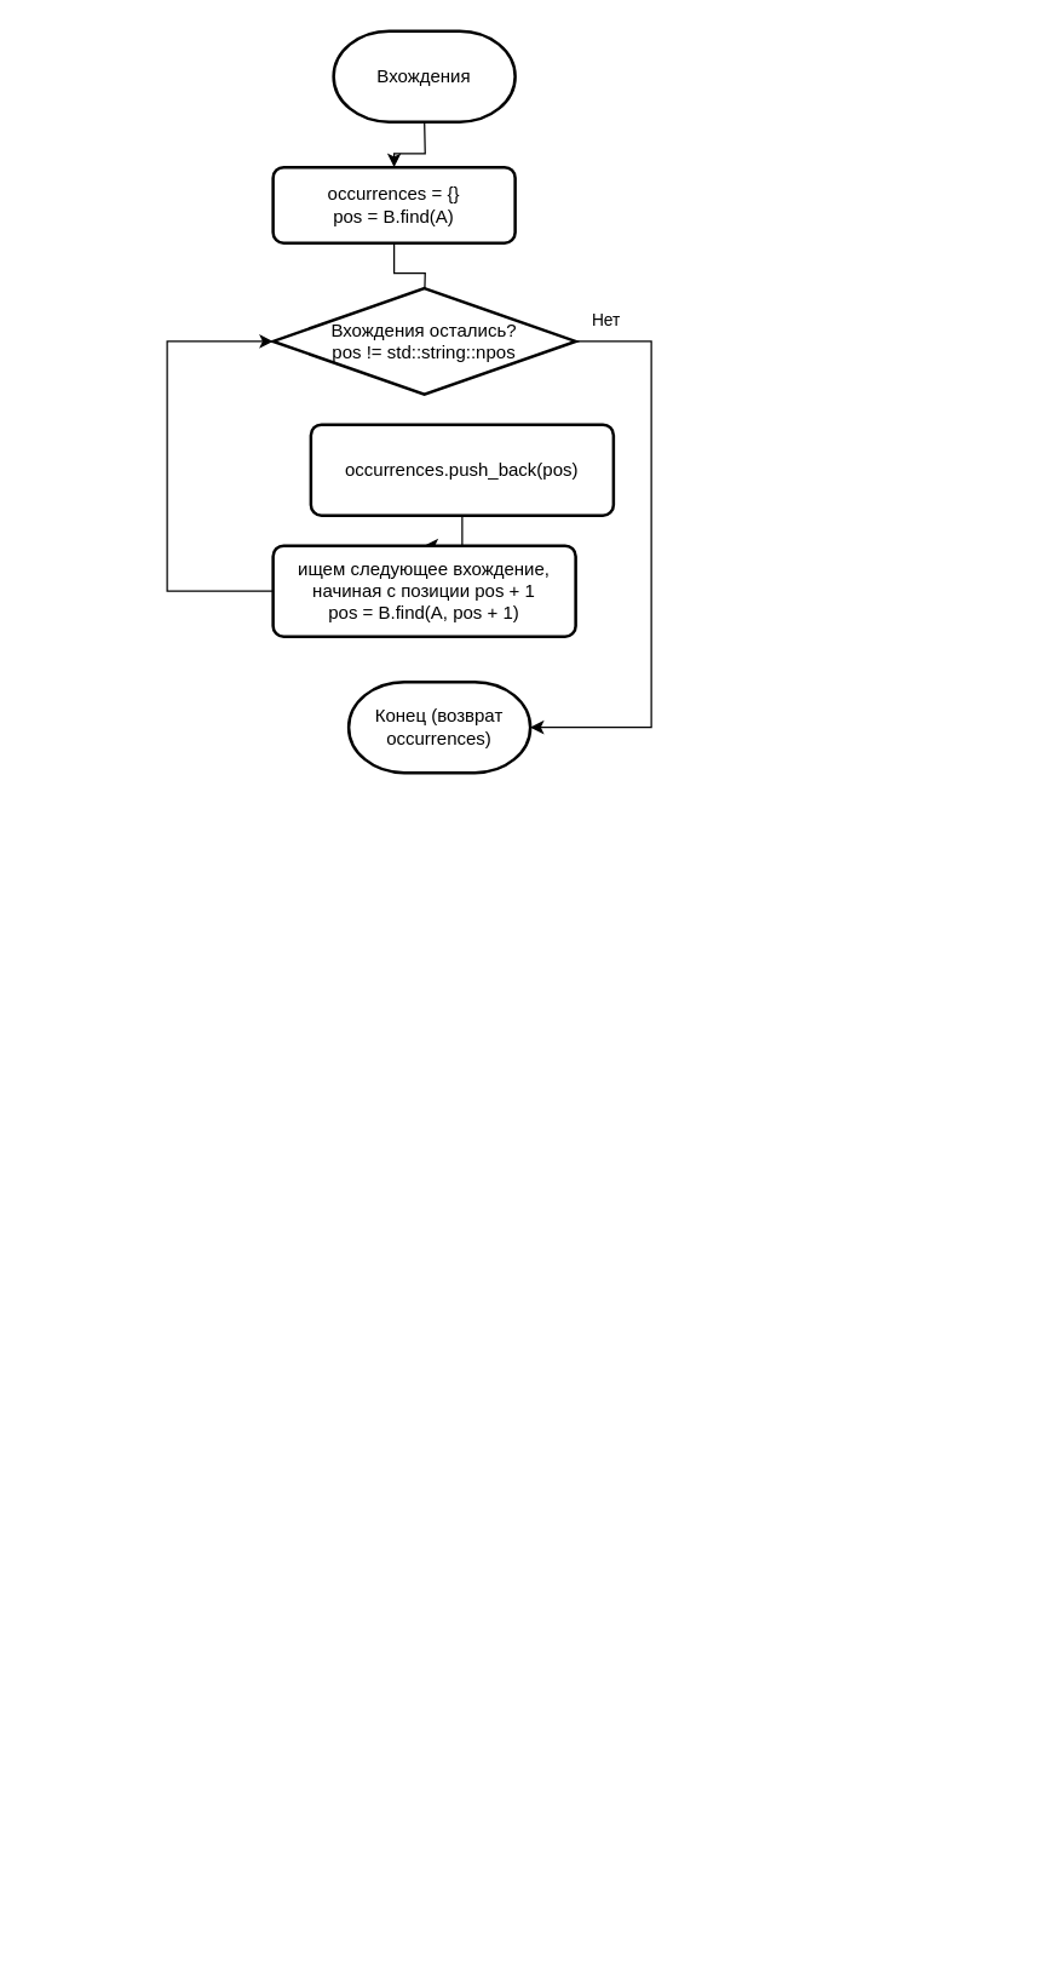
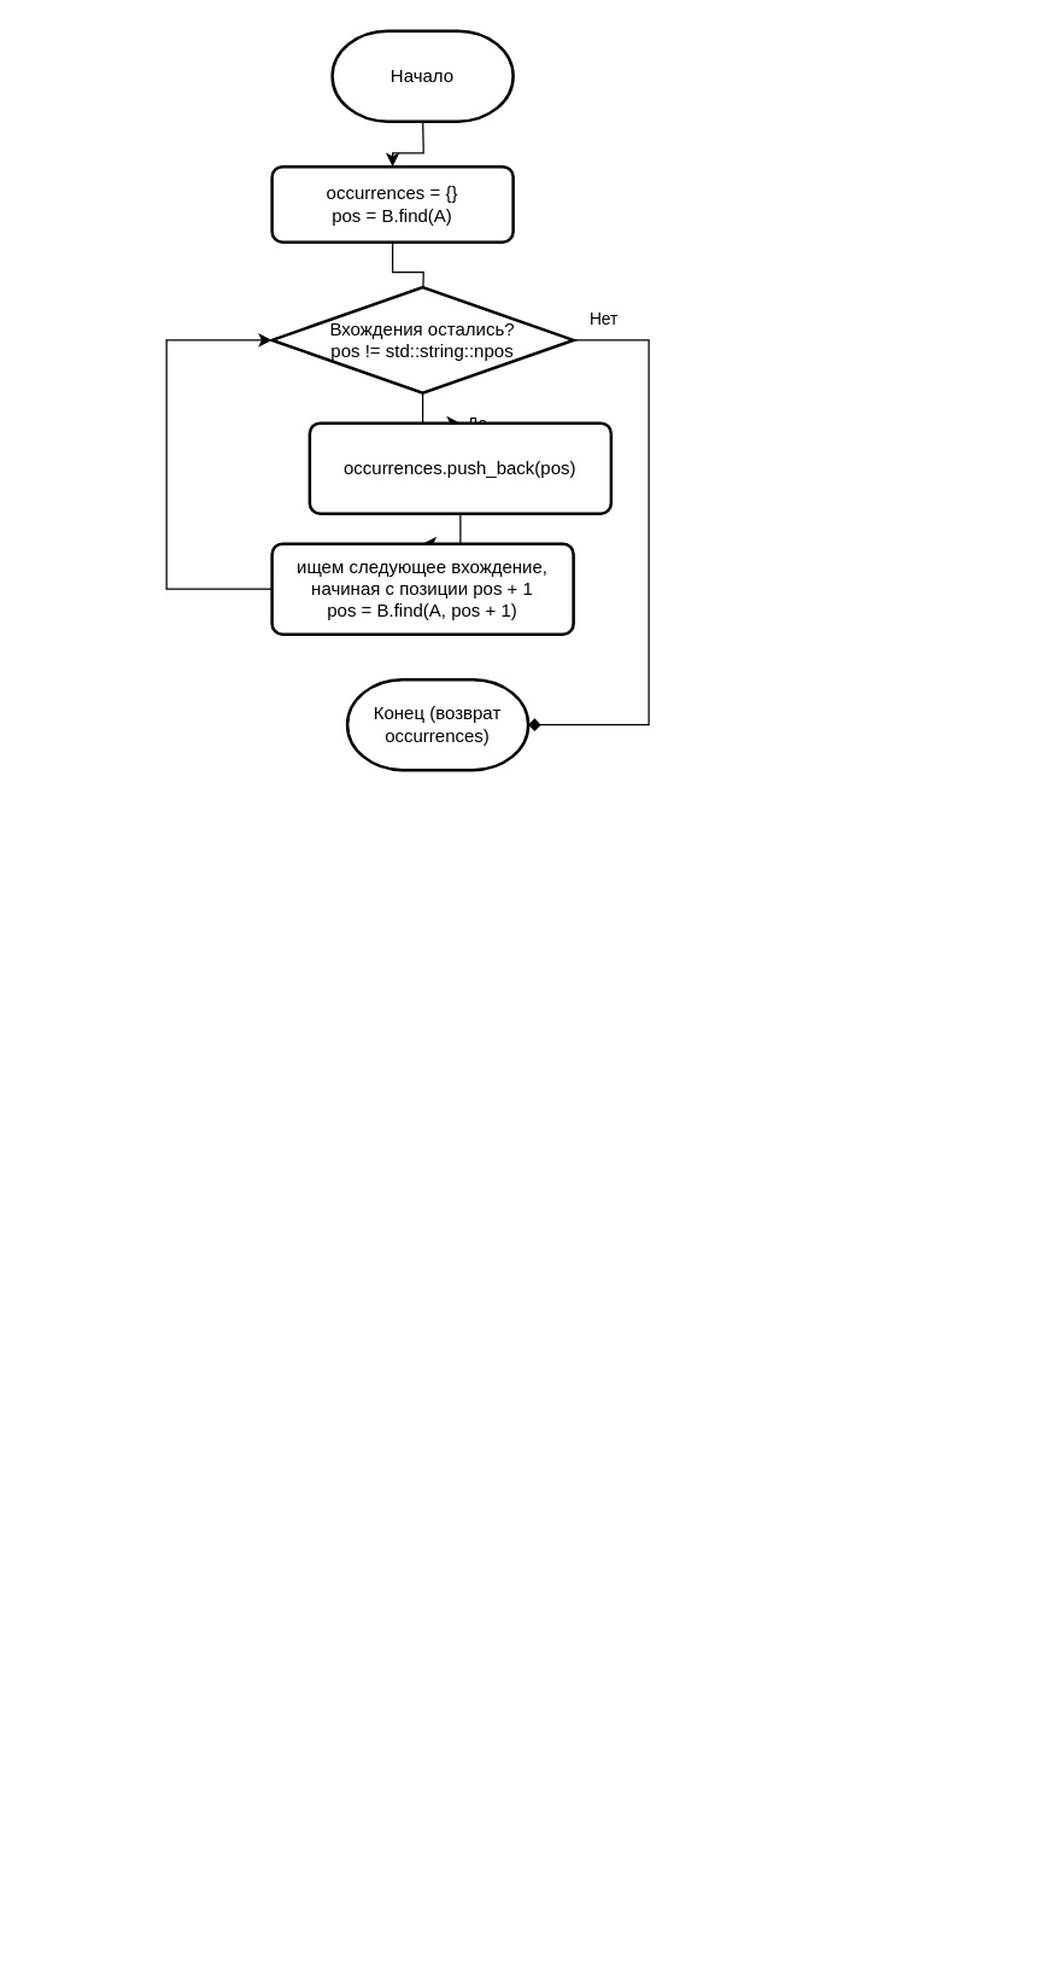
  <mxCell id="0" />
  <mxCell id="1" parent="0" />
- <mxCell id="2" value="Вхождения" style="strokeWidth=2;html=1;shape=mxgraph.flowchart.terminator;whiteSpace=wrap;" parent="1" vertex="1"><mxGeometry x="220" y="20" width="120" height="60" as="geometry" /></mxCell>
+ <mxCell id="2" value="Начало" style="strokeWidth=2;html=1;shape=mxgraph.flowchart.terminator;whiteSpace=wrap;" parent="1" vertex="1"><mxGeometry x="220" y="20" width="120" height="60" as="geometry" /></mxCell>
  <mxCell id="3" value="" style="edgeStyle=orthogonalEdgeStyle;rounded=0;orthogonalLoop=1;jettySize=auto;html=1;" parent="1" target="4" edge="1"><mxGeometry relative="1" as="geometry"><mxPoint x="280.043" y="80" as="sourcePoint" /></mxGeometry></mxCell>
  <mxCell id="4" value="occurrences = {}&lt;br&gt;pos = B.find(A)" style="rounded=1;whiteSpace=wrap;html=1;absoluteArcSize=1;arcSize=14;strokeWidth=2;strokeColor=default;align=center;verticalAlign=middle;fillColor=default;" parent="1" vertex="1"><mxGeometry x="180" y="110" width="160" height="50" as="geometry" /></mxCell>
  <mxCell id="5" style="edgeStyle=orthogonalEdgeStyle;rounded=0;orthogonalLoop=1;jettySize=auto;html=1;entryX=0.5;entryY=0;entryDx=0;entryDy=0;" parent="1" edge="1"><mxGeometry relative="1" as="geometry"><Array as="points"><mxPoint x="670" y="230" /><mxPoint x="670" y="1260" /><mxPoint x="280" y="1260" /></Array><mxPoint x="280" y="1290" as="targetPoint" /></mxGeometry></mxCell>
  <mxCell id="6" style="edgeStyle=orthogonalEdgeStyle;rounded=0;orthogonalLoop=1;jettySize=auto;html=1;entryX=0.5;entryY=0;entryDx=0;entryDy=0;" parent="1" edge="1"><mxGeometry relative="1" as="geometry"><Array as="points"><mxPoint x="470" y="590" /><mxPoint x="470" y="730" /><mxPoint x="280" y="730" /></Array><mxPoint x="380" y="590.053" as="sourcePoint" /></mxGeometry></mxCell>
  <mxCell id="7" style="edgeStyle=orthogonalEdgeStyle;rounded=0;orthogonalLoop=1;jettySize=auto;html=1;entryX=0;entryY=0.5;entryDx=0;entryDy=0;entryPerimeter=0;exitX=0;exitY=0.5;exitDx=0;exitDy=0;" parent="1" edge="1"><mxGeometry relative="1" as="geometry"><Array as="points"><mxPoint x="20" y="1210" /><mxPoint x="20" y="230" /></Array><mxPoint x="180" y="230" as="targetPoint" /></mxGeometry></mxCell>
  <mxCell id="8" value="Конец (возврат occurrences)" style="strokeWidth=2;html=1;shape=mxgraph.flowchart.terminator;whiteSpace=wrap;" parent="1" vertex="1"><mxGeometry x="230" y="450" width="120" height="60" as="geometry" /></mxCell>
  <mxCell id="9" style="edgeStyle=orthogonalEdgeStyle;rounded=0;orthogonalLoop=1;jettySize=auto;html=1;entryX=0.5;entryY=0;entryDx=0;entryDy=0;entryPerimeter=0;" parent="1" source="4" edge="1"><mxGeometry relative="1" as="geometry"><mxPoint x="280" y="200" as="targetPoint" /></mxGeometry></mxCell>
+ <mxCell id="10" style="edgeStyle=orthogonalEdgeStyle;rounded=0;orthogonalLoop=1;jettySize=auto;html=1;entryX=0.5;entryY=0;entryDx=0;entryDy=0;" edge="1" parent="1" source="12" target="14"><mxGeometry relative="1" as="geometry" /></mxCell>
+ <mxCell id="11" value="Да" style="edgeLabel;html=1;align=center;verticalAlign=middle;resizable=0;points=[];" vertex="1" connectable="0" parent="10"><mxGeometry x="0.576" relative="1" as="geometry"><mxPoint x="20" as="offset" /></mxGeometry></mxCell>
  <mxCell id="12" value="Вхождения остались?&lt;div&gt;pos != std::string::npos&lt;br&gt;&lt;/div&gt;" style="strokeWidth=2;html=1;shape=mxgraph.flowchart.decision;whiteSpace=wrap;" vertex="1" parent="1"><mxGeometry x="180" y="190" width="200" height="70" as="geometry" /></mxCell>
  <mxCell id="13" style="edgeStyle=orthogonalEdgeStyle;rounded=0;orthogonalLoop=1;jettySize=auto;html=1;entryX=0.5;entryY=0;entryDx=0;entryDy=0;" edge="1" parent="1" source="14" target="15"><mxGeometry relative="1" as="geometry" /></mxCell>
  <mxCell id="14" value="occurrences.push_back(pos)" style="rounded=1;whiteSpace=wrap;html=1;absoluteArcSize=1;arcSize=14;strokeWidth=2;strokeColor=default;align=center;verticalAlign=middle;fillColor=default;" vertex="1" parent="1"><mxGeometry x="205" y="280" width="200" height="60" as="geometry" /></mxCell>
  <mxCell id="15" value="&lt;div&gt;ищем следующее вхождение, начиная с позиции pos + 1&lt;br&gt;&lt;/div&gt;pos = B.find(A, pos + 1)" style="rounded=1;whiteSpace=wrap;html=1;absoluteArcSize=1;arcSize=14;strokeWidth=2;strokeColor=default;align=center;verticalAlign=middle;fillColor=default;" vertex="1" parent="1"><mxGeometry x="180" y="360" width="200" height="60" as="geometry" /></mxCell>
  <mxCell id="16" style="edgeStyle=orthogonalEdgeStyle;rounded=0;orthogonalLoop=1;jettySize=auto;html=1;entryX=0;entryY=0.5;entryDx=0;entryDy=0;entryPerimeter=0;" edge="1" parent="1" source="15" target="12"><mxGeometry relative="1" as="geometry"><Array as="points"><mxPoint x="110" y="390" /><mxPoint x="110" y="225" /></Array></mxGeometry></mxCell>
- <mxCell id="17" style="edgeStyle=orthogonalEdgeStyle;rounded=0;orthogonalLoop=1;jettySize=auto;html=1;entryX=1;entryY=0.5;entryDx=0;entryDy=0;entryPerimeter=0;" edge="1" parent="1" source="12" target="8"><mxGeometry relative="1" as="geometry"><Array as="points"><mxPoint x="430" y="225" /><mxPoint x="430" y="480" /></Array></mxGeometry></mxCell>
+ <mxCell id="17" style="edgeStyle=orthogonalEdgeStyle;rounded=0;orthogonalLoop=1;jettySize=auto;html=1;entryX=1;entryY=0.5;entryDx=0;entryDy=0;entryPerimeter=0;endArrow=diamond;" edge="1" parent="1" source="12" target="8"><mxGeometry relative="1" as="geometry"><Array as="points"><mxPoint x="430" y="225" /><mxPoint x="430" y="480" /></Array></mxGeometry></mxCell>
  <mxCell id="18" value="Нет" style="edgeLabel;html=1;align=center;verticalAlign=middle;resizable=0;points=[];" vertex="1" connectable="0" parent="17"><mxGeometry x="-0.903" y="-1" relative="1" as="geometry"><mxPoint y="-16" as="offset" /></mxGeometry></mxCell>
